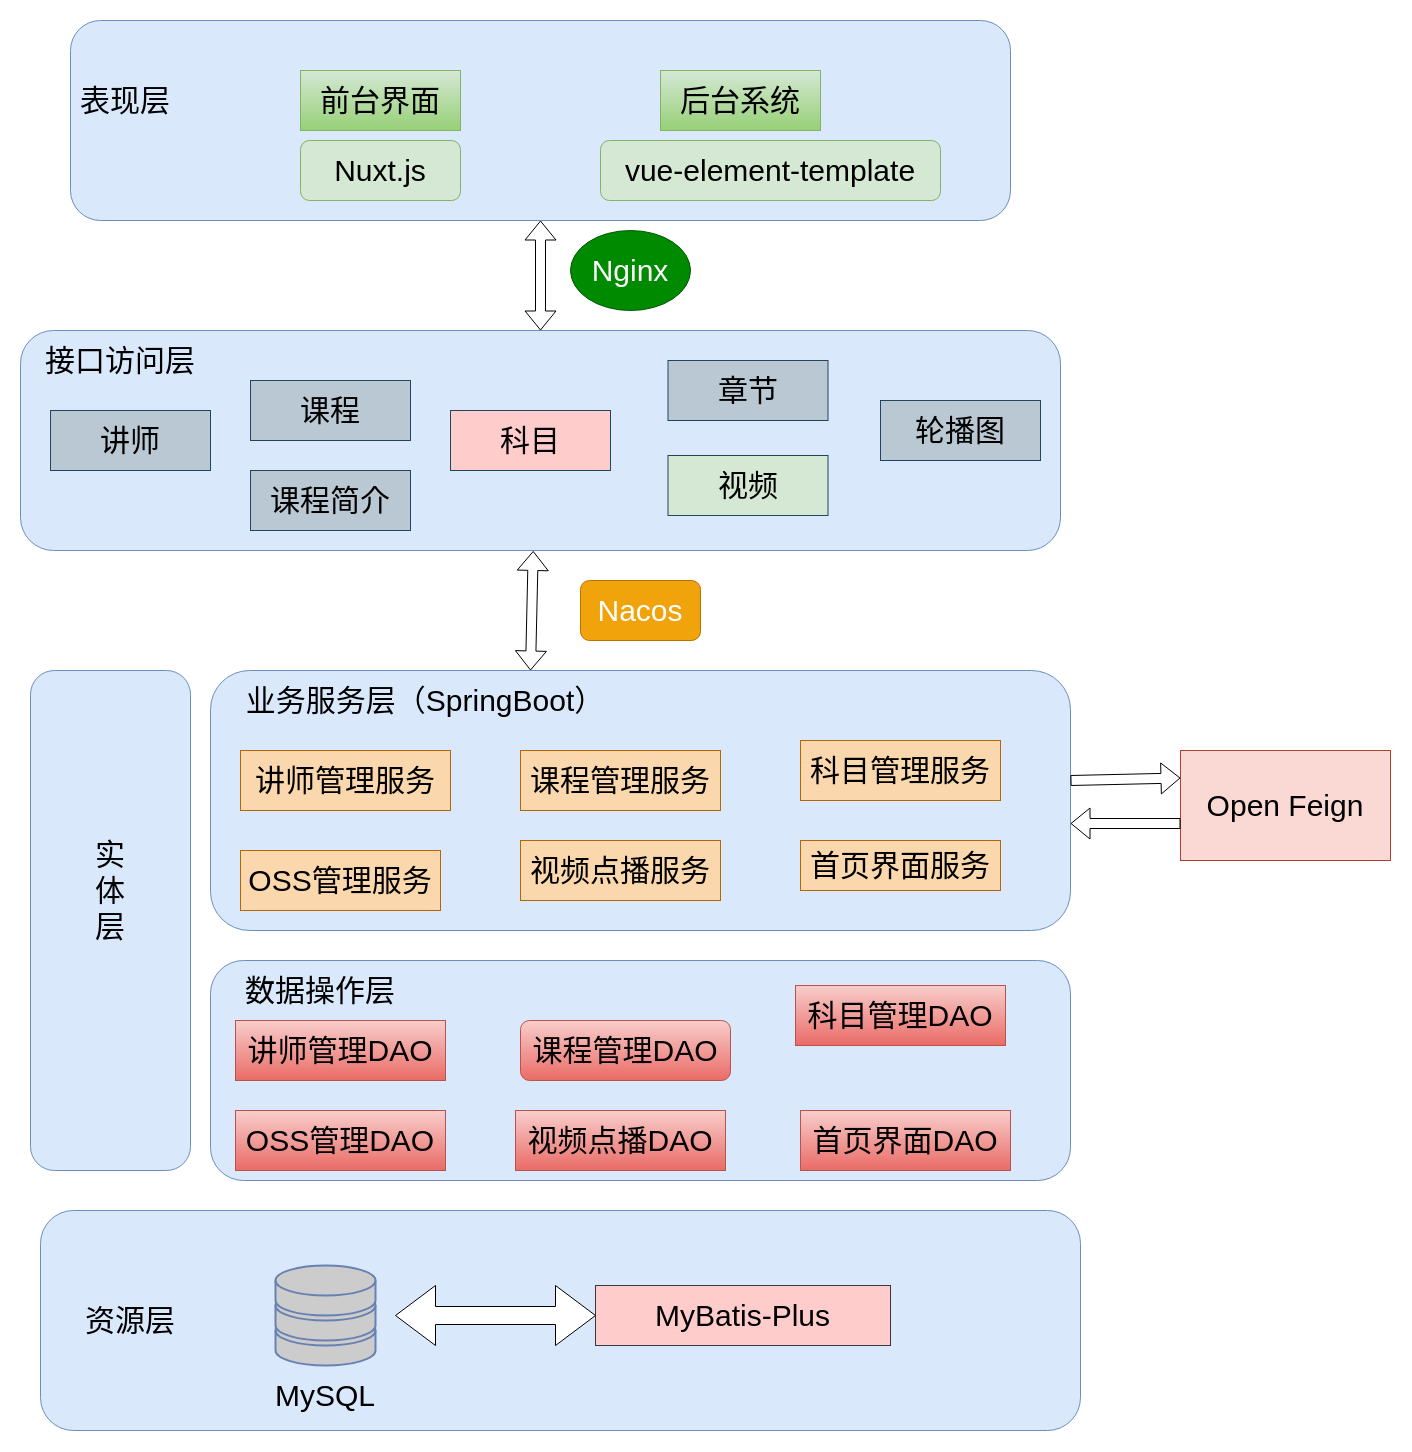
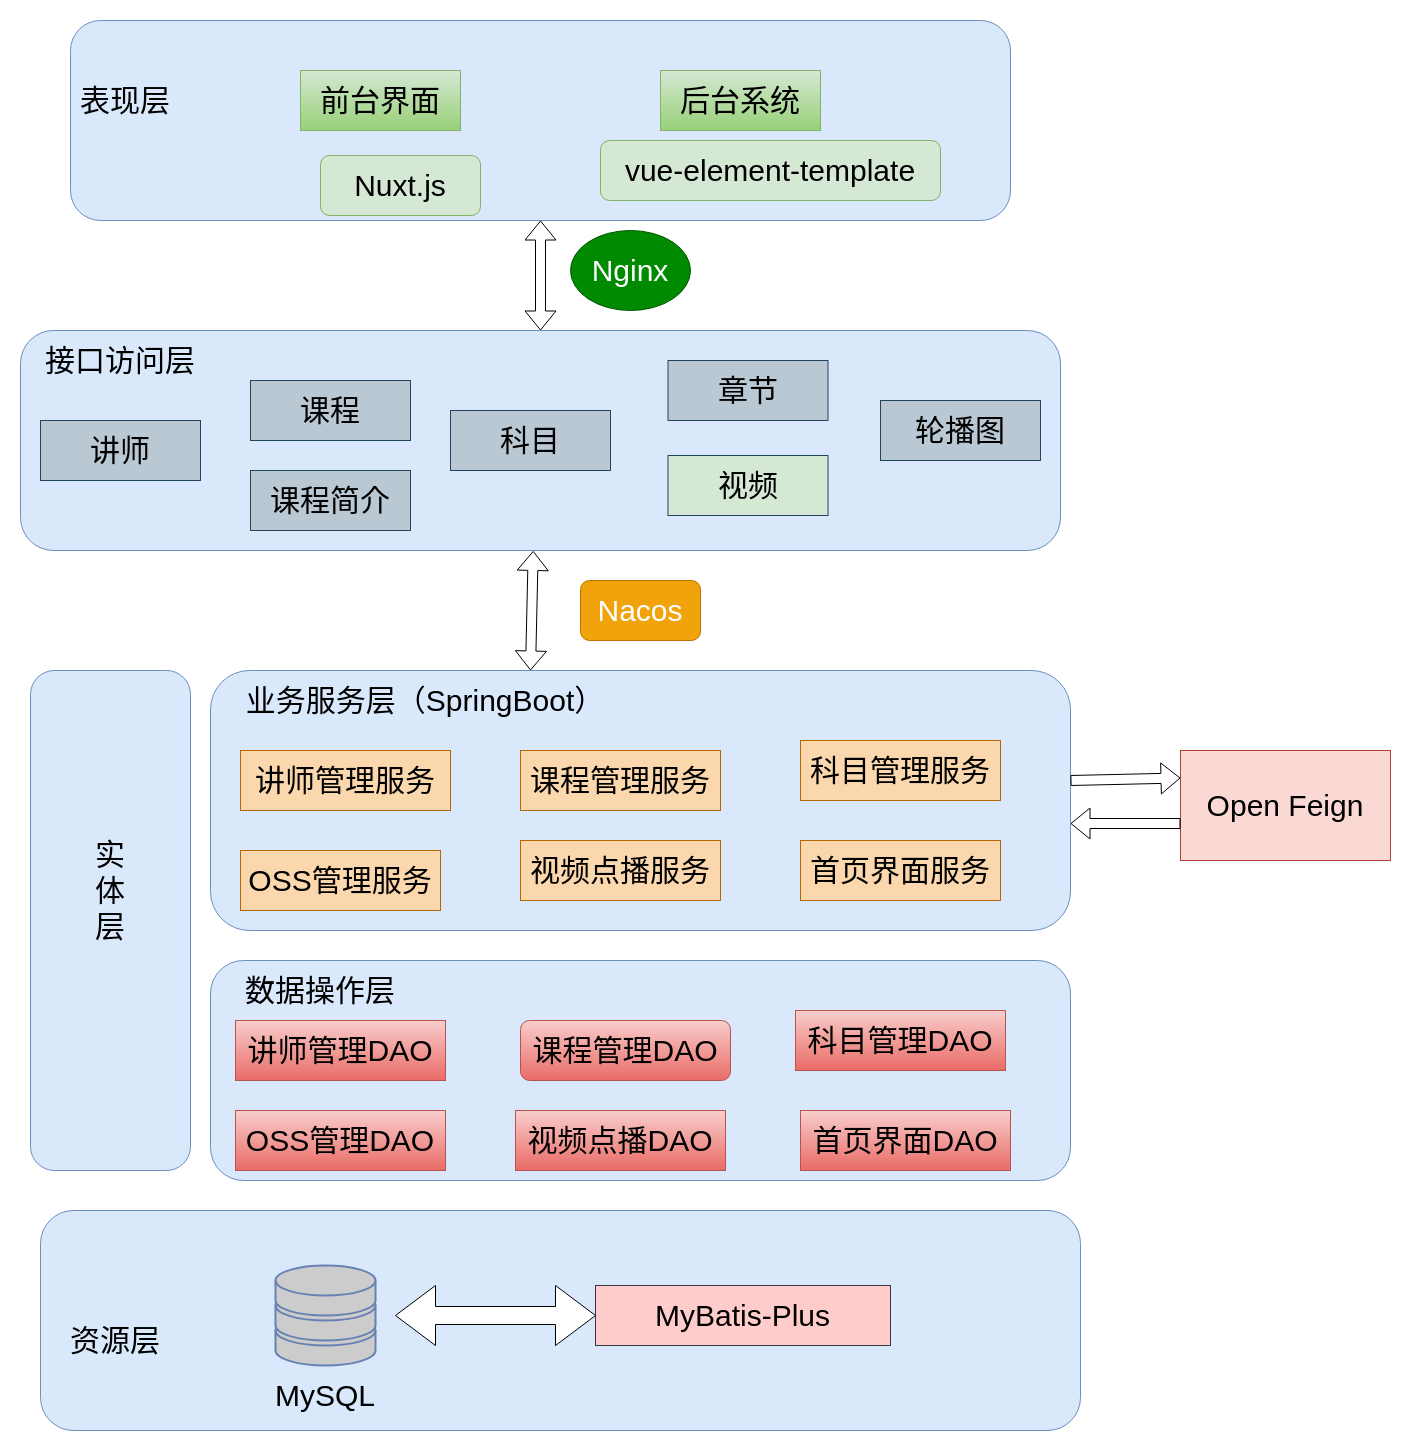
  <mxCell id="0" />
  <mxCell id="1" parent="0" />
  <mxCell id="2" value="" style="rounded=1;whiteSpace=wrap;html=1;fillColor=#dae8fc;strokeColor=#6c8ebf;" parent="1" vertex="1"><mxGeometry x="70" y="20" width="940" height="200" as="geometry" /></mxCell>
  <mxCell id="3" value="&lt;font style=&quot;font-size: 30px&quot;&gt;表现层&lt;/font&gt;" style="text;html=1;strokeColor=none;fillColor=none;align=center;verticalAlign=middle;whiteSpace=wrap;rounded=0;" parent="1" vertex="1"><mxGeometry x="70" y="90" width="110" height="20" as="geometry" /></mxCell>
  <mxCell id="4" value="&lt;font style=&quot;font-size: 30px&quot;&gt;前台界面&lt;/font&gt;" style="rounded=0;whiteSpace=wrap;html=1;fillColor=#d5e8d4;strokeColor=#82b366;gradientColor=#97d077;" parent="1" vertex="1"><mxGeometry x="300" y="70" width="160" height="60" as="geometry" /></mxCell>
  <mxCell id="5" value="&lt;font style=&quot;font-size: 30px&quot;&gt;后台系统&lt;/font&gt;" style="rounded=0;whiteSpace=wrap;html=1;fillColor=#d5e8d4;strokeColor=#82b366;gradientColor=#97d077;" parent="1" vertex="1"><mxGeometry x="660" y="70" width="160" height="60" as="geometry" /></mxCell>
  <mxCell id="6" value="" style="rounded=1;whiteSpace=wrap;html=1;fillColor=#dae8fc;strokeColor=#6c8ebf;" parent="1" vertex="1"><mxGeometry x="20" y="330" width="1040" height="220" as="geometry" /></mxCell>
  <mxCell id="7" value="&lt;font style=&quot;font-size: 30px&quot;&gt;接口访问层&lt;/font&gt;" style="text;html=1;strokeColor=none;fillColor=none;align=center;verticalAlign=middle;whiteSpace=wrap;rounded=0;" parent="1" vertex="1"><mxGeometry x="40" y="350" width="160" height="20" as="geometry" /></mxCell>
  <mxCell id="8" value="" style="rounded=1;whiteSpace=wrap;html=1;fillColor=#dae8fc;strokeColor=#6c8ebf;" parent="1" vertex="1"><mxGeometry x="210" y="670" width="860" height="260" as="geometry" /></mxCell>
  <mxCell id="9" value="&lt;font style=&quot;font-size: 30px&quot;&gt;业务服务层（SpringBoot）&lt;/font&gt;" style="text;html=1;strokeColor=none;fillColor=none;align=center;verticalAlign=middle;whiteSpace=wrap;rounded=0;" parent="1" vertex="1"><mxGeometry x="210" y="690" width="430" height="20" as="geometry" /></mxCell>
  <mxCell id="10" value="" style="rounded=1;whiteSpace=wrap;html=1;fillColor=#dae8fc;strokeColor=#6c8ebf;" parent="1" vertex="1"><mxGeometry x="210" y="960" width="860" height="220" as="geometry" /></mxCell>
  <mxCell id="11" value="" style="rounded=1;whiteSpace=wrap;html=1;fillColor=#dae8fc;strokeColor=#6c8ebf;" parent="1" vertex="1"><mxGeometry x="40" y="1210" width="1040" height="220" as="geometry" /></mxCell>
- <mxCell id="12" value="&lt;font style=&quot;font-size: 30px&quot;&gt;资源层&lt;/font&gt;" style="text;html=1;strokeColor=none;fillColor=none;align=center;verticalAlign=middle;whiteSpace=wrap;rounded=0;" parent="1" vertex="1"><mxGeometry x="75" y="1310" width="110" height="20" as="geometry" /></mxCell>
+ <mxCell id="12" value="&lt;font style=&quot;font-size: 30px&quot;&gt;资源层&lt;/font&gt;" style="text;html=1;strokeColor=none;fillColor=none;align=center;verticalAlign=middle;whiteSpace=wrap;rounded=0;" parent="1" vertex="1"><mxGeometry x="60" y="1330" width="110" height="20" as="geometry" /></mxCell>
  <mxCell id="13" value="&lt;font style=&quot;font-size: 30px&quot;&gt;数据操作层&lt;/font&gt;" style="text;html=1;strokeColor=none;fillColor=none;align=center;verticalAlign=middle;whiteSpace=wrap;rounded=0;" parent="1" vertex="1"><mxGeometry x="230" y="980" width="180" height="20" as="geometry" /></mxCell>
  <mxCell id="14" value="" style="rounded=1;whiteSpace=wrap;html=1;fillColor=#dae8fc;strokeColor=#6c8ebf;" parent="1" vertex="1"><mxGeometry x="30" y="670" width="160" height="500" as="geometry" /></mxCell>
  <mxCell id="15" value="&lt;font style=&quot;font-size: 30px&quot;&gt;实体层&lt;/font&gt;" style="text;html=1;strokeColor=none;fillColor=none;align=center;verticalAlign=middle;whiteSpace=wrap;rounded=0;" parent="1" vertex="1"><mxGeometry x="90" y="790" width="40" height="200" as="geometry" /></mxCell>
- <mxCell id="16" value="&lt;font style=&quot;font-size: 30px&quot;&gt;讲师&lt;/font&gt;" style="rounded=0;whiteSpace=wrap;html=1;fillColor=#bac8d3;strokeColor=#23445d;" parent="1" vertex="1"><mxGeometry x="50" y="410" width="160" height="60" as="geometry" /></mxCell>
+ <mxCell id="16" value="&lt;font style=&quot;font-size: 30px&quot;&gt;讲师&lt;/font&gt;" style="rounded=0;whiteSpace=wrap;html=1;fillColor=#bac8d3;strokeColor=#23445d;" parent="1" vertex="1"><mxGeometry x="40" y="420" width="160" height="60" as="geometry" /></mxCell>
  <mxCell id="17" value="&lt;font style=&quot;font-size: 30px&quot;&gt;课程&lt;/font&gt;" style="rounded=0;whiteSpace=wrap;html=1;fillColor=#bac8d3;strokeColor=#23445d;" parent="1" vertex="1"><mxGeometry x="250" y="380" width="160" height="60" as="geometry" /></mxCell>
- <mxCell id="18" value="&lt;font style=&quot;font-size: 30px&quot;&gt;科目&lt;/font&gt;" style="rounded=0;whiteSpace=wrap;html=1;fillColor=#ffcccc;strokeColor=#23445d;" parent="1" vertex="1"><mxGeometry x="450" y="410" width="160" height="60" as="geometry" /></mxCell>
+ <mxCell id="18" value="&lt;font style=&quot;font-size: 30px&quot;&gt;科目&lt;/font&gt;" style="rounded=0;whiteSpace=wrap;html=1;fillColor=#bac8d3;strokeColor=#23445d;" parent="1" vertex="1"><mxGeometry x="450" y="410" width="160" height="60" as="geometry" /></mxCell>
  <mxCell id="19" value="&lt;font style=&quot;font-size: 30px&quot;&gt;章节&lt;/font&gt;" style="rounded=0;whiteSpace=wrap;html=1;fillColor=#bac8d3;strokeColor=#23445d;" parent="1" vertex="1"><mxGeometry x="667.5" y="360" width="160" height="60" as="geometry" /></mxCell>
  <mxCell id="20" value="&lt;font style=&quot;font-size: 30px&quot;&gt;视频&lt;/font&gt;" style="rounded=0;whiteSpace=wrap;html=1;fillColor=#d5e8d4;strokeColor=#23445d;" parent="1" vertex="1"><mxGeometry x="667.5" y="455" width="160" height="60" as="geometry" /></mxCell>
  <mxCell id="21" value="&lt;font style=&quot;font-size: 30px&quot;&gt;讲师管理服务&lt;/font&gt;" style="rounded=0;whiteSpace=wrap;html=1;fillColor=#fad7ac;strokeColor=#b46504;" parent="1" vertex="1"><mxGeometry x="240" y="750" width="210" height="60" as="geometry" /></mxCell>
  <mxCell id="22" value="&lt;font style=&quot;font-size: 30px&quot;&gt;课程管理服务&lt;/font&gt;" style="rounded=0;whiteSpace=wrap;html=1;fillColor=#fad7ac;strokeColor=#b46504;" parent="1" vertex="1"><mxGeometry x="520" y="750" width="200" height="60" as="geometry" /></mxCell>
  <mxCell id="23" value="&lt;font style=&quot;font-size: 30px&quot;&gt;科目管理服务&lt;/font&gt;" style="rounded=0;whiteSpace=wrap;html=1;fillColor=#fad7ac;strokeColor=#b46504;" parent="1" vertex="1"><mxGeometry x="800" y="740" width="200" height="60" as="geometry" /></mxCell>
  <mxCell id="24" value="&lt;font style=&quot;font-size: 30px&quot;&gt;OSS管理服务&lt;/font&gt;" style="rounded=0;whiteSpace=wrap;html=1;fillColor=#fad7ac;strokeColor=#b46504;" parent="1" vertex="1"><mxGeometry x="240" y="850" width="200" height="60" as="geometry" /></mxCell>
  <mxCell id="25" value="&lt;font style=&quot;font-size: 30px&quot;&gt;视频点播服务&lt;/font&gt;" style="rounded=0;whiteSpace=wrap;html=1;fillColor=#fad7ac;strokeColor=#b46504;" parent="1" vertex="1"><mxGeometry x="520" y="840" width="200" height="60" as="geometry" /></mxCell>
  <mxCell id="26" value="&lt;span style=&quot;font-size: 30px&quot;&gt;OSS管理&lt;/span&gt;&lt;span style=&quot;font-size: 30px&quot;&gt;DAO&lt;/span&gt;" style="rounded=0;whiteSpace=wrap;html=1;fillColor=#f8cecc;strokeColor=#b85450;gradientColor=#ea6b66;" parent="1" vertex="1"><mxGeometry x="235" y="1110" width="210" height="60" as="geometry" /></mxCell>
  <mxCell id="27" value="&lt;span style=&quot;font-size: 30px&quot;&gt;讲师管理DAO&lt;/span&gt;" style="rounded=0;whiteSpace=wrap;html=1;fillColor=#f8cecc;strokeColor=#b85450;gradientColor=#ea6b66;" parent="1" vertex="1"><mxGeometry x="235" y="1020" width="210" height="60" as="geometry" /></mxCell>
  <mxCell id="28" value="&lt;span style=&quot;font-size: 30px&quot;&gt;课程管理&lt;/span&gt;&lt;span style=&quot;font-size: 30px&quot;&gt;DAO&lt;/span&gt;" style="whiteSpace=wrap;html=1;fillColor=#f8cecc;strokeColor=#b85450;gradientColor=#ea6b66;rounded=1;" parent="1" vertex="1"><mxGeometry x="520" y="1020" width="210" height="60" as="geometry" /></mxCell>
  <mxCell id="29" value="&lt;span style=&quot;font-size: 30px&quot;&gt;视频点播&lt;/span&gt;&lt;span style=&quot;font-size: 30px&quot;&gt;DAO&lt;/span&gt;" style="rounded=0;whiteSpace=wrap;html=1;fillColor=#f8cecc;strokeColor=#b85450;gradientColor=#ea6b66;" parent="1" vertex="1"><mxGeometry x="515" y="1110" width="210" height="60" as="geometry" /></mxCell>
  <mxCell id="30" value="&lt;font style=&quot;font-size: 30px&quot;&gt;MyBatis-Plus&lt;br&gt;&lt;/font&gt;" style="rounded=0;whiteSpace=wrap;html=1;fillColor=#ffcccc;strokeColor=#36393d;" parent="1" vertex="1"><mxGeometry x="595" y="1285" width="295" height="60" as="geometry" /></mxCell>
  <mxCell id="31" value="" style="shape=doubleArrow;whiteSpace=wrap;html=1;" parent="1" vertex="1"><mxGeometry x="395" y="1285" width="200" height="60" as="geometry" /></mxCell>
  <mxCell id="32" value="" style="fontColor=#0066CC;verticalAlign=top;verticalLabelPosition=bottom;labelPosition=center;align=center;html=1;outlineConnect=0;fillColor=#CCCCCC;strokeColor=#6881B3;gradientColor=none;gradientDirection=north;strokeWidth=2;shape=mxgraph.networks.storage;" parent="1" vertex="1"><mxGeometry x="275" y="1265" width="100" height="100" as="geometry" /></mxCell>
  <mxCell id="33" value="&lt;font style=&quot;font-size: 30px&quot;&gt;MySQL&lt;/font&gt;" style="text;html=1;strokeColor=none;fillColor=none;align=center;verticalAlign=middle;whiteSpace=wrap;rounded=0;" parent="1" vertex="1"><mxGeometry x="305" y="1385" width="40" height="20" as="geometry" /></mxCell>
  <mxCell id="34" value="&lt;font style=&quot;font-size: 30px&quot;&gt;课程简介&lt;/font&gt;" style="rounded=0;whiteSpace=wrap;html=1;fillColor=#bac8d3;strokeColor=#23445d;" vertex="1" parent="1"><mxGeometry x="250" y="470" width="160" height="60" as="geometry" /></mxCell>
  <mxCell id="35" value="&lt;font style=&quot;font-size: 30px&quot;&gt;轮播图&lt;/font&gt;" style="rounded=0;whiteSpace=wrap;html=1;fillColor=#bac8d3;strokeColor=#23445d;" vertex="1" parent="1"><mxGeometry x="880" y="400" width="160" height="60" as="geometry" /></mxCell>
- <mxCell id="36" value="&lt;span style=&quot;font-size: 30px&quot;&gt;首页界面服务&lt;/span&gt;" style="rounded=0;whiteSpace=wrap;html=1;fillColor=#fad7ac;strokeColor=#b46504;" vertex="1" parent="1"><mxGeometry x="800" y="840" width="200" height="50" as="geometry" /></mxCell>
+ <mxCell id="36" value="&lt;span style=&quot;font-size: 30px&quot;&gt;首页界面服务&lt;/span&gt;" style="rounded=0;whiteSpace=wrap;html=1;fillColor=#fad7ac;strokeColor=#b46504;" vertex="1" parent="1"><mxGeometry x="800" y="840" width="200" height="60" as="geometry" /></mxCell>
  <mxCell id="37" value="&lt;span style=&quot;font-size: 30px&quot;&gt;vue-element-template&lt;/span&gt;" style="rounded=1;whiteSpace=wrap;html=1;fillColor=#d5e8d4;strokeColor=#82b366;" vertex="1" parent="1"><mxGeometry x="600" y="140" width="340" height="60" as="geometry" /></mxCell>
- <mxCell id="38" value="&lt;span style=&quot;font-size: 30px&quot;&gt;Nuxt.js&lt;/span&gt;" style="rounded=1;whiteSpace=wrap;html=1;fillColor=#d5e8d4;strokeColor=#82b366;" vertex="1" parent="1"><mxGeometry x="300" y="140" width="160" height="60" as="geometry" /></mxCell>
+ <mxCell id="38" value="&lt;span style=&quot;font-size: 30px&quot;&gt;Nuxt.js&lt;/span&gt;" style="rounded=1;whiteSpace=wrap;html=1;fillColor=#d5e8d4;strokeColor=#82b366;" vertex="1" parent="1"><mxGeometry x="320" y="155" width="160" height="60" as="geometry" /></mxCell>
  <mxCell id="39" value="" style="shape=flexArrow;endArrow=classic;startArrow=classic;html=1;entryX=0.5;entryY=1;entryDx=0;entryDy=0;" edge="1" parent="1" source="6" target="2"><mxGeometry width="50" height="50" relative="1" as="geometry"><mxPoint x="450" y="290" as="sourcePoint" /><mxPoint x="500" y="240" as="targetPoint" /></mxGeometry></mxCell>
  <mxCell id="40" value="&lt;font style=&quot;font-size: 30px&quot;&gt;Nginx&lt;/font&gt;" style="ellipse;whiteSpace=wrap;html=1;fillColor=#008a00;strokeColor=#005700;fontColor=#ffffff;" vertex="1" parent="1"><mxGeometry x="570" y="230" width="120" height="80" as="geometry" /></mxCell>
  <mxCell id="41" value="&lt;font style=&quot;font-size: 30px&quot;&gt;Nacos&lt;/font&gt;" style="rounded=1;whiteSpace=wrap;html=1;fillColor=#f0a30a;strokeColor=#BD7000;fontColor=#ffffff;" vertex="1" parent="1"><mxGeometry x="580" y="580" width="120" height="60" as="geometry" /></mxCell>
  <mxCell id="42" value="" style="shape=flexArrow;endArrow=classic;startArrow=classic;html=1;entryX=0.493;entryY=1.002;entryDx=0;entryDy=0;entryPerimeter=0;" edge="1" parent="1" target="6"><mxGeometry width="50" height="50" relative="1" as="geometry"><mxPoint x="530" y="670" as="sourcePoint" /><mxPoint x="530" y="480" as="targetPoint" /></mxGeometry></mxCell>
  <mxCell id="43" value="&lt;font style=&quot;font-size: 30px&quot;&gt;Open Feign&lt;/font&gt;" style="rounded=0;whiteSpace=wrap;html=1;fillColor=#fad9d5;strokeColor=#ae4132;" vertex="1" parent="1"><mxGeometry x="1180" y="750" width="210" height="110" as="geometry" /></mxCell>
  <mxCell id="44" value="" style="shape=flexArrow;endArrow=classic;html=1;entryX=0;entryY=0.25;entryDx=0;entryDy=0;" edge="1" parent="1" target="43"><mxGeometry width="50" height="50" relative="1" as="geometry"><mxPoint x="1070" y="780" as="sourcePoint" /><mxPoint x="1200" y="650" as="targetPoint" /></mxGeometry></mxCell>
  <mxCell id="45" value="" style="shape=flexArrow;endArrow=classic;html=1;" edge="1" parent="1"><mxGeometry width="50" height="50" relative="1" as="geometry"><mxPoint x="1180" y="823" as="sourcePoint" /><mxPoint x="1070" y="823" as="targetPoint" /></mxGeometry></mxCell>
  <mxCell id="46" value="&lt;span style=&quot;font-size: 30px&quot;&gt;首页界面&lt;/span&gt;&lt;span style=&quot;font-size: 30px&quot;&gt;DAO&lt;/span&gt;" style="rounded=0;whiteSpace=wrap;html=1;fillColor=#f8cecc;strokeColor=#b85450;gradientColor=#ea6b66;" vertex="1" parent="1"><mxGeometry x="800" y="1110" width="210" height="60" as="geometry" /></mxCell>
- <mxCell id="47" value="&lt;span style=&quot;font-size: 30px&quot;&gt;科目管理&lt;/span&gt;&lt;span style=&quot;font-size: 30px&quot;&gt;DAO&lt;/span&gt;" style="rounded=0;whiteSpace=wrap;html=1;fillColor=#f8cecc;strokeColor=#b85450;gradientColor=#ea6b66;" vertex="1" parent="1"><mxGeometry x="795" y="985" width="210" height="60" as="geometry" /></mxCell>
+ <mxCell id="47" value="&lt;span style=&quot;font-size: 30px&quot;&gt;科目管理&lt;/span&gt;&lt;span style=&quot;font-size: 30px&quot;&gt;DAO&lt;/span&gt;" style="rounded=0;whiteSpace=wrap;html=1;fillColor=#f8cecc;strokeColor=#b85450;gradientColor=#ea6b66;" vertex="1" parent="1"><mxGeometry x="795" y="1010" width="210" height="60" as="geometry" /></mxCell>
